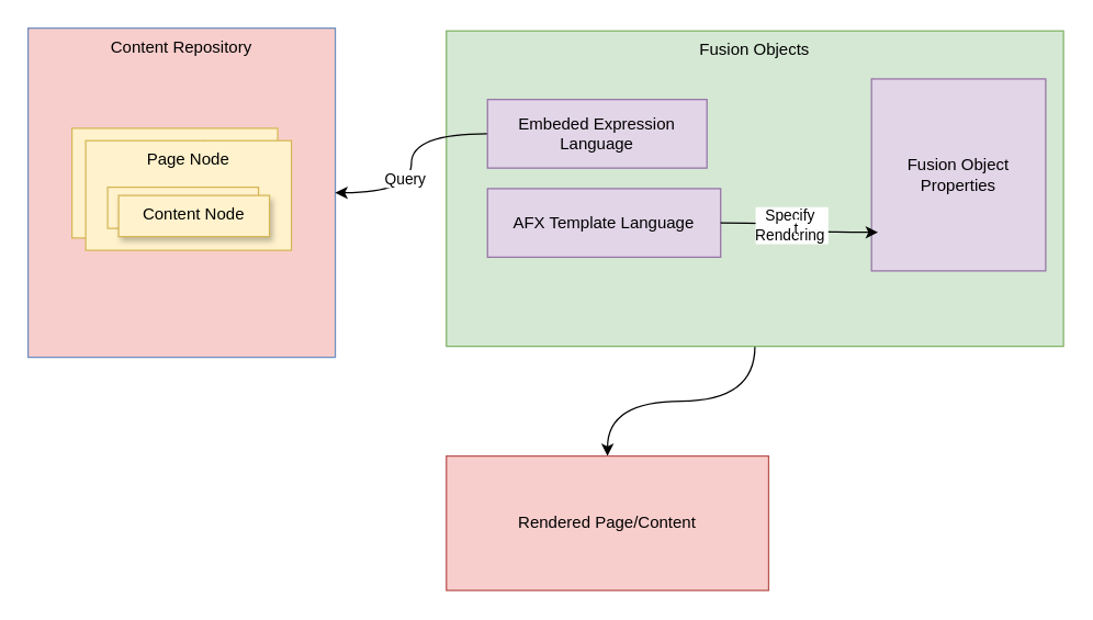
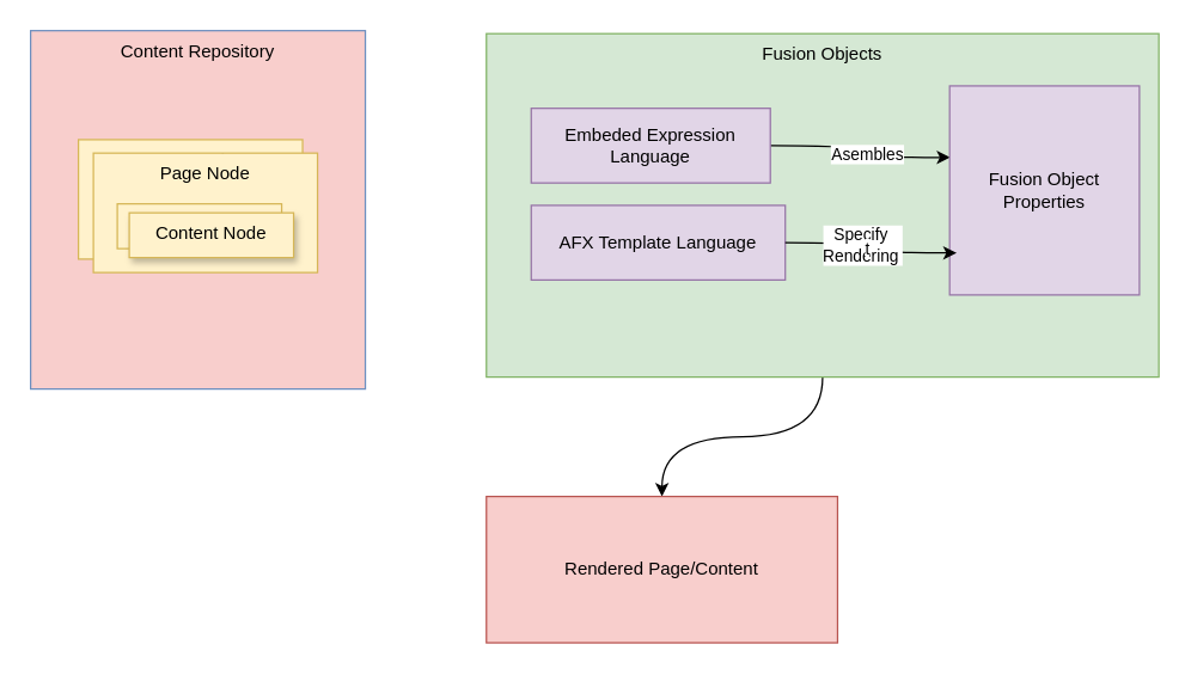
  <mxCell id="0" />
  <mxCell id="1" parent="0" />
  <mxCell id="2" value="Content Repository" style="rounded=0;whiteSpace=wrap;html=1;fillColor=#f8cecc;strokeColor=#6c8ebf;verticalAlign=top;" vertex="1" parent="1"><mxGeometry x="20" y="20" width="224" height="240" as="geometry" /></mxCell>
  <mxCell id="3" value="" style="edgeStyle=orthogonalEdgeStyle;shape=connector;curved=1;rounded=0;orthogonalLoop=1;jettySize=auto;html=1;strokeColor=default;align=center;verticalAlign=middle;fontFamily=Helvetica;fontSize=11;fontColor=default;labelBackgroundColor=default;endArrow=classic;" edge="1" parent="1" source="4" target="25"><mxGeometry relative="1" as="geometry" /></mxCell>
  <mxCell id="4" value="Fusion Objects" style="rounded=0;whiteSpace=wrap;html=1;fillColor=#d5e8d4;strokeColor=#82b366;verticalAlign=top;" vertex="1" parent="1"><mxGeometry x="325" y="22" width="450" height="230" as="geometry" /></mxCell>
- <mxCell id="5" style="edgeStyle=orthogonalEdgeStyle;rounded=0;orthogonalLoop=1;jettySize=auto;html=1;entryX=1;entryY=0.5;entryDx=0;entryDy=0;curved=1;" edge="1" parent="1" source="9" target="2"><mxGeometry relative="1" as="geometry" /></mxCell>
- <mxCell id="6" value="Query" style="edgeLabel;html=1;align=center;verticalAlign=middle;resizable=0;points=[];" vertex="1" connectable="0" parent="5"><mxGeometry x="0.138" y="-5" relative="1" as="geometry"><mxPoint as="offset" /></mxGeometry></mxCell>
+ <mxCell id="7" style="edgeStyle=orthogonalEdgeStyle;rounded=0;orthogonalLoop=1;jettySize=auto;html=1;entryX=0.003;entryY=0.342;entryDx=0;entryDy=0;curved=1;entryPerimeter=0;" edge="1" parent="1" source="9" target="20"><mxGeometry relative="1" as="geometry" /></mxCell>
+ <mxCell id="8" value="Asembles" style="edgeLabel;html=1;align=center;verticalAlign=middle;resizable=0;points=[];" vertex="1" connectable="0" parent="7"><mxGeometry x="0.126" y="2" relative="1" as="geometry"><mxPoint as="offset" /></mxGeometry></mxCell>
  <mxCell id="9" value="Embeded Expression Language" style="rounded=0;whiteSpace=wrap;html=1;fillColor=#e1d5e7;strokeColor=#9673a6;verticalAlign=middle;" vertex="1" parent="1"><mxGeometry x="355" y="72" width="160" height="50" as="geometry" /></mxCell>
  <mxCell id="10" value="" style="group" vertex="1" connectable="0" parent="1"><mxGeometry x="52" y="93" width="160" height="92" as="geometry" /></mxCell>
  <mxCell id="11" value="Page Node" style="rounded=0;whiteSpace=wrap;html=1;fillColor=#fff2cc;strokeColor=#d6b656;verticalAlign=top;" vertex="1" parent="10"><mxGeometry width="150" height="80" as="geometry" /></mxCell>
  <mxCell id="12" value="" style="group" vertex="1" connectable="0" parent="10"><mxGeometry x="16" y="34" width="118" height="36" as="geometry" /></mxCell>
  <mxCell id="13" value="Content Node" style="rounded=0;whiteSpace=wrap;html=1;fillColor=#fff2cc;strokeColor=#d6b656;verticalAlign=top;" vertex="1" parent="12"><mxGeometry width="110" height="30" as="geometry" /></mxCell>
  <mxCell id="14" value="Content Node" style="rounded=0;whiteSpace=wrap;html=1;fillColor=#fff2cc;strokeColor=#d6b656;verticalAlign=top;shadow=1;" vertex="1" parent="12"><mxGeometry x="8" y="6" width="110" height="30" as="geometry" /></mxCell>
  <mxCell id="15" value="" style="group;shadow=1;" vertex="1" connectable="0" parent="10"><mxGeometry x="10" y="9" width="150" height="80" as="geometry" /></mxCell>
  <mxCell id="16" value="Page Node" style="rounded=0;whiteSpace=wrap;html=1;fillColor=#fff2cc;strokeColor=#d6b656;verticalAlign=top;" vertex="1" parent="15"><mxGeometry width="150" height="80" as="geometry" /></mxCell>
  <mxCell id="17" value="" style="group" vertex="1" connectable="0" parent="15"><mxGeometry x="16" y="34" width="118" height="36" as="geometry" /></mxCell>
  <mxCell id="18" value="Content Node" style="rounded=0;whiteSpace=wrap;html=1;fillColor=#fff2cc;strokeColor=#d6b656;verticalAlign=top;" vertex="1" parent="17"><mxGeometry width="110" height="30" as="geometry" /></mxCell>
  <mxCell id="19" value="Content Node" style="rounded=0;whiteSpace=wrap;html=1;fillColor=#fff2cc;strokeColor=#d6b656;verticalAlign=top;shadow=1;" vertex="1" parent="17"><mxGeometry x="8" y="6" width="110" height="30" as="geometry" /></mxCell>
  <mxCell id="20" value="Fusion Object Properties" style="rounded=0;whiteSpace=wrap;html=1;fillColor=#e1d5e7;strokeColor=#9673a6;verticalAlign=middle;" vertex="1" parent="1"><mxGeometry x="635" y="57" width="127" height="140" as="geometry" /></mxCell>
  <mxCell id="21" value="AFX Template Language" style="rounded=0;whiteSpace=wrap;html=1;fillColor=#e1d5e7;strokeColor=#9673a6;verticalAlign=middle;" vertex="1" parent="1"><mxGeometry x="355" y="137" width="170" height="50" as="geometry" /></mxCell>
  <mxCell id="22" style="edgeStyle=orthogonalEdgeStyle;rounded=0;orthogonalLoop=1;jettySize=auto;html=1;entryX=0.037;entryY=0.799;entryDx=0;entryDy=0;entryPerimeter=0;curved=1;" edge="1" parent="1" source="21" target="20"><mxGeometry relative="1" as="geometry" /></mxCell>
  <mxCell id="23" value="Specify&amp;nbsp;&lt;div&gt;Rendering&amp;nbsp;&lt;/div&gt;" style="edgeLabel;html=1;align=center;verticalAlign=middle;resizable=0;points=[];fontFamily=Helvetica;fontSize=11;fontColor=default;labelBackgroundColor=default;" vertex="1" connectable="0" parent="22"><mxGeometry x="-0.165" y="-1" relative="1" as="geometry"><mxPoint as="offset" /></mxGeometry></mxCell>
  <mxCell id="24" value="t" style="edgeLabel;html=1;align=center;verticalAlign=middle;resizable=0;points=[];fontFamily=Helvetica;fontSize=11;fontColor=default;labelBackgroundColor=default;" vertex="1" connectable="0" parent="22"><mxGeometry x="-0.113" y="-3" relative="1" as="geometry"><mxPoint as="offset" /></mxGeometry></mxCell>
  <mxCell id="25" value="Rendered Page/Content" style="rounded=0;whiteSpace=wrap;html=1;fillColor=#f8cecc;strokeColor=#b85450;verticalAlign=middle;" vertex="1" parent="1"><mxGeometry x="325" y="332" width="235" height="98" as="geometry" /></mxCell>
